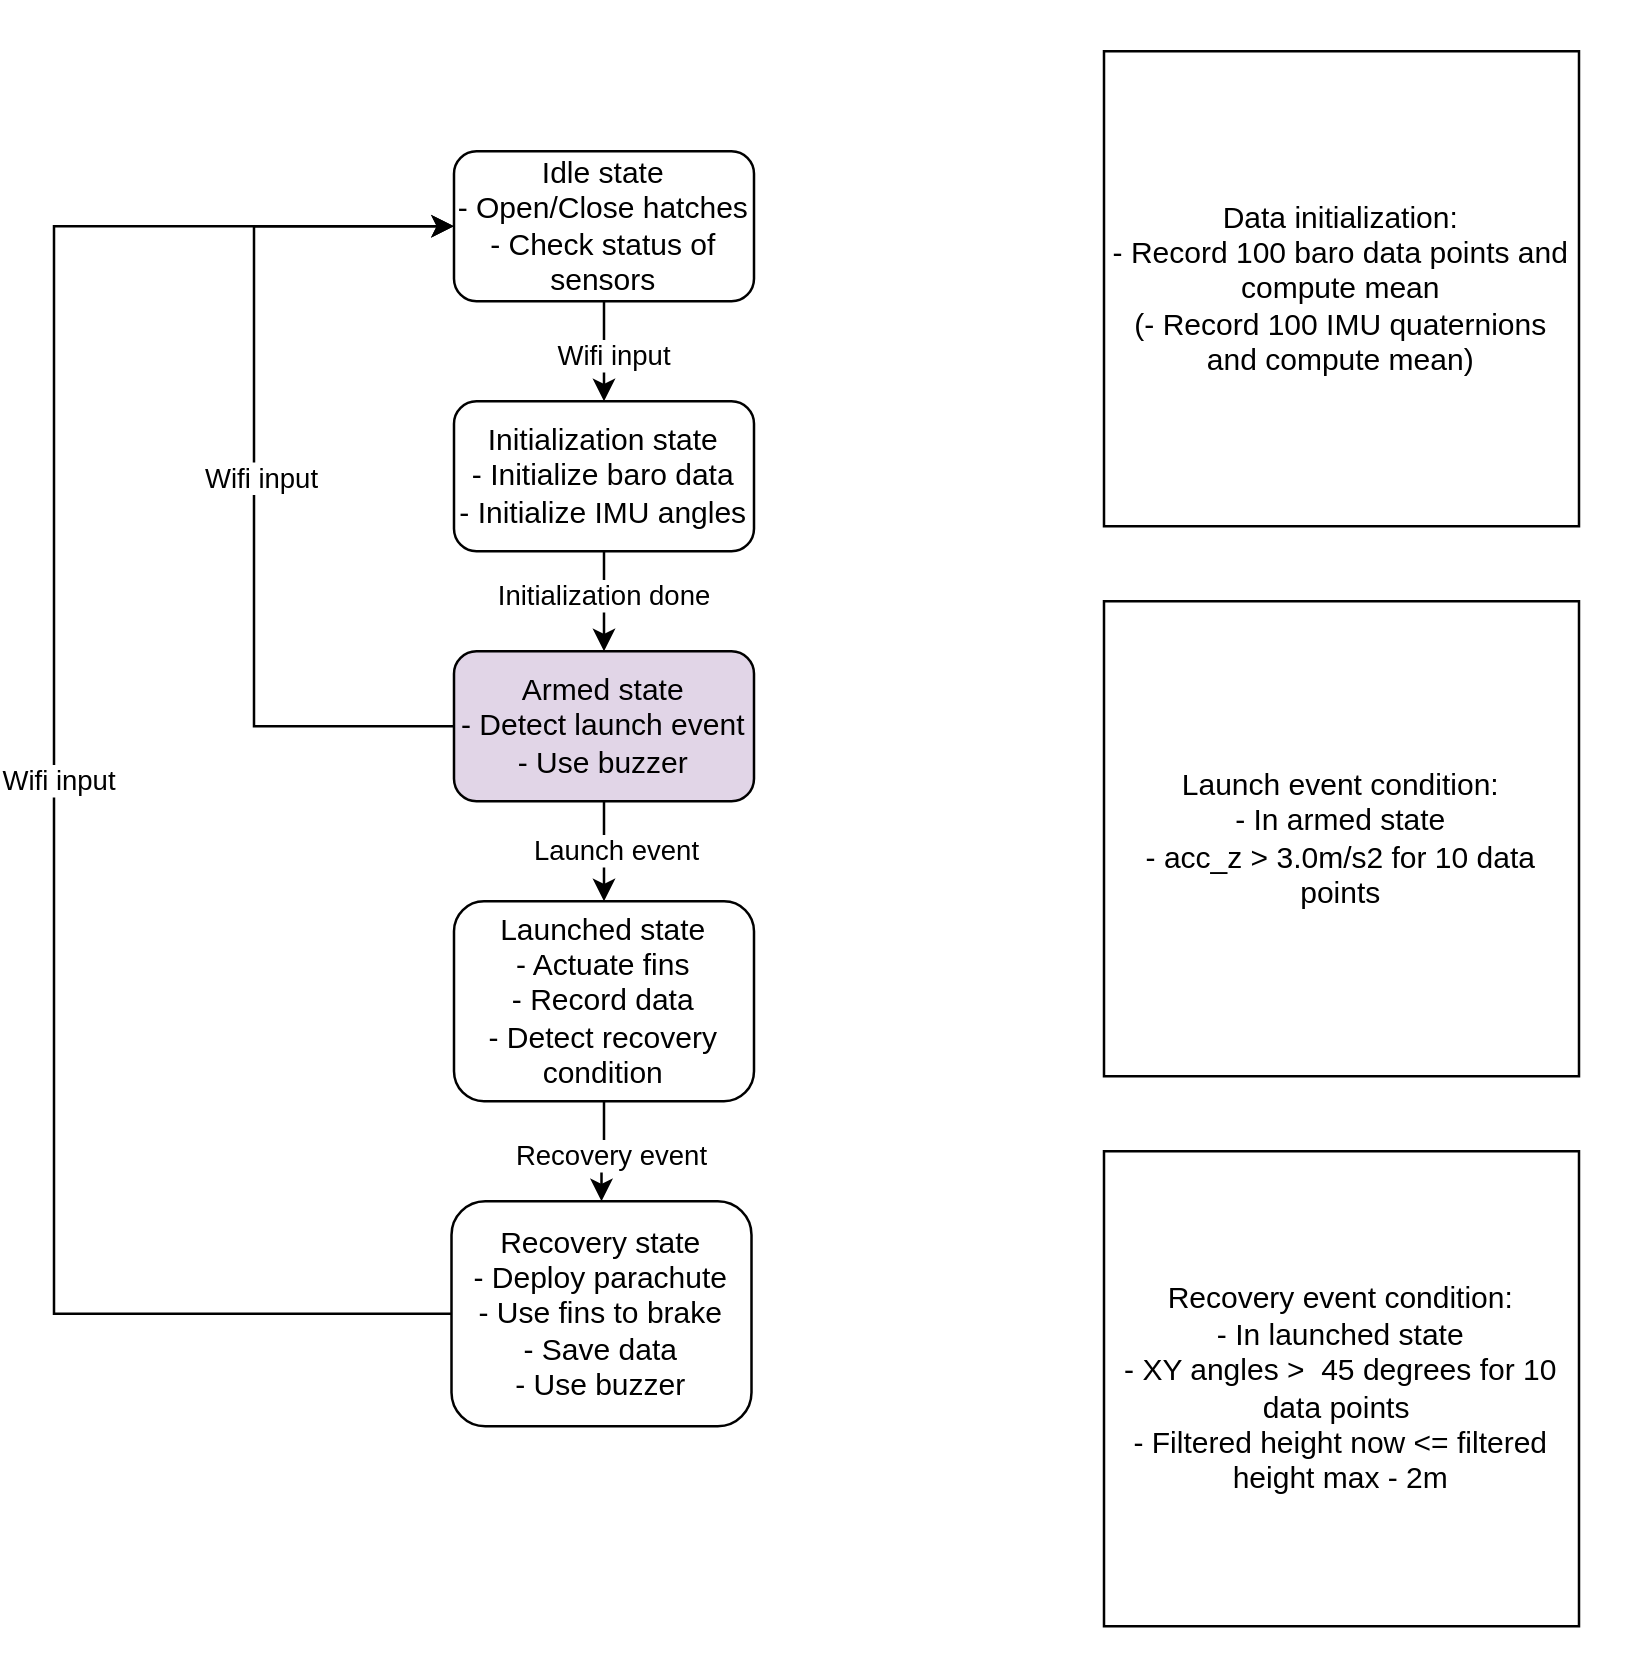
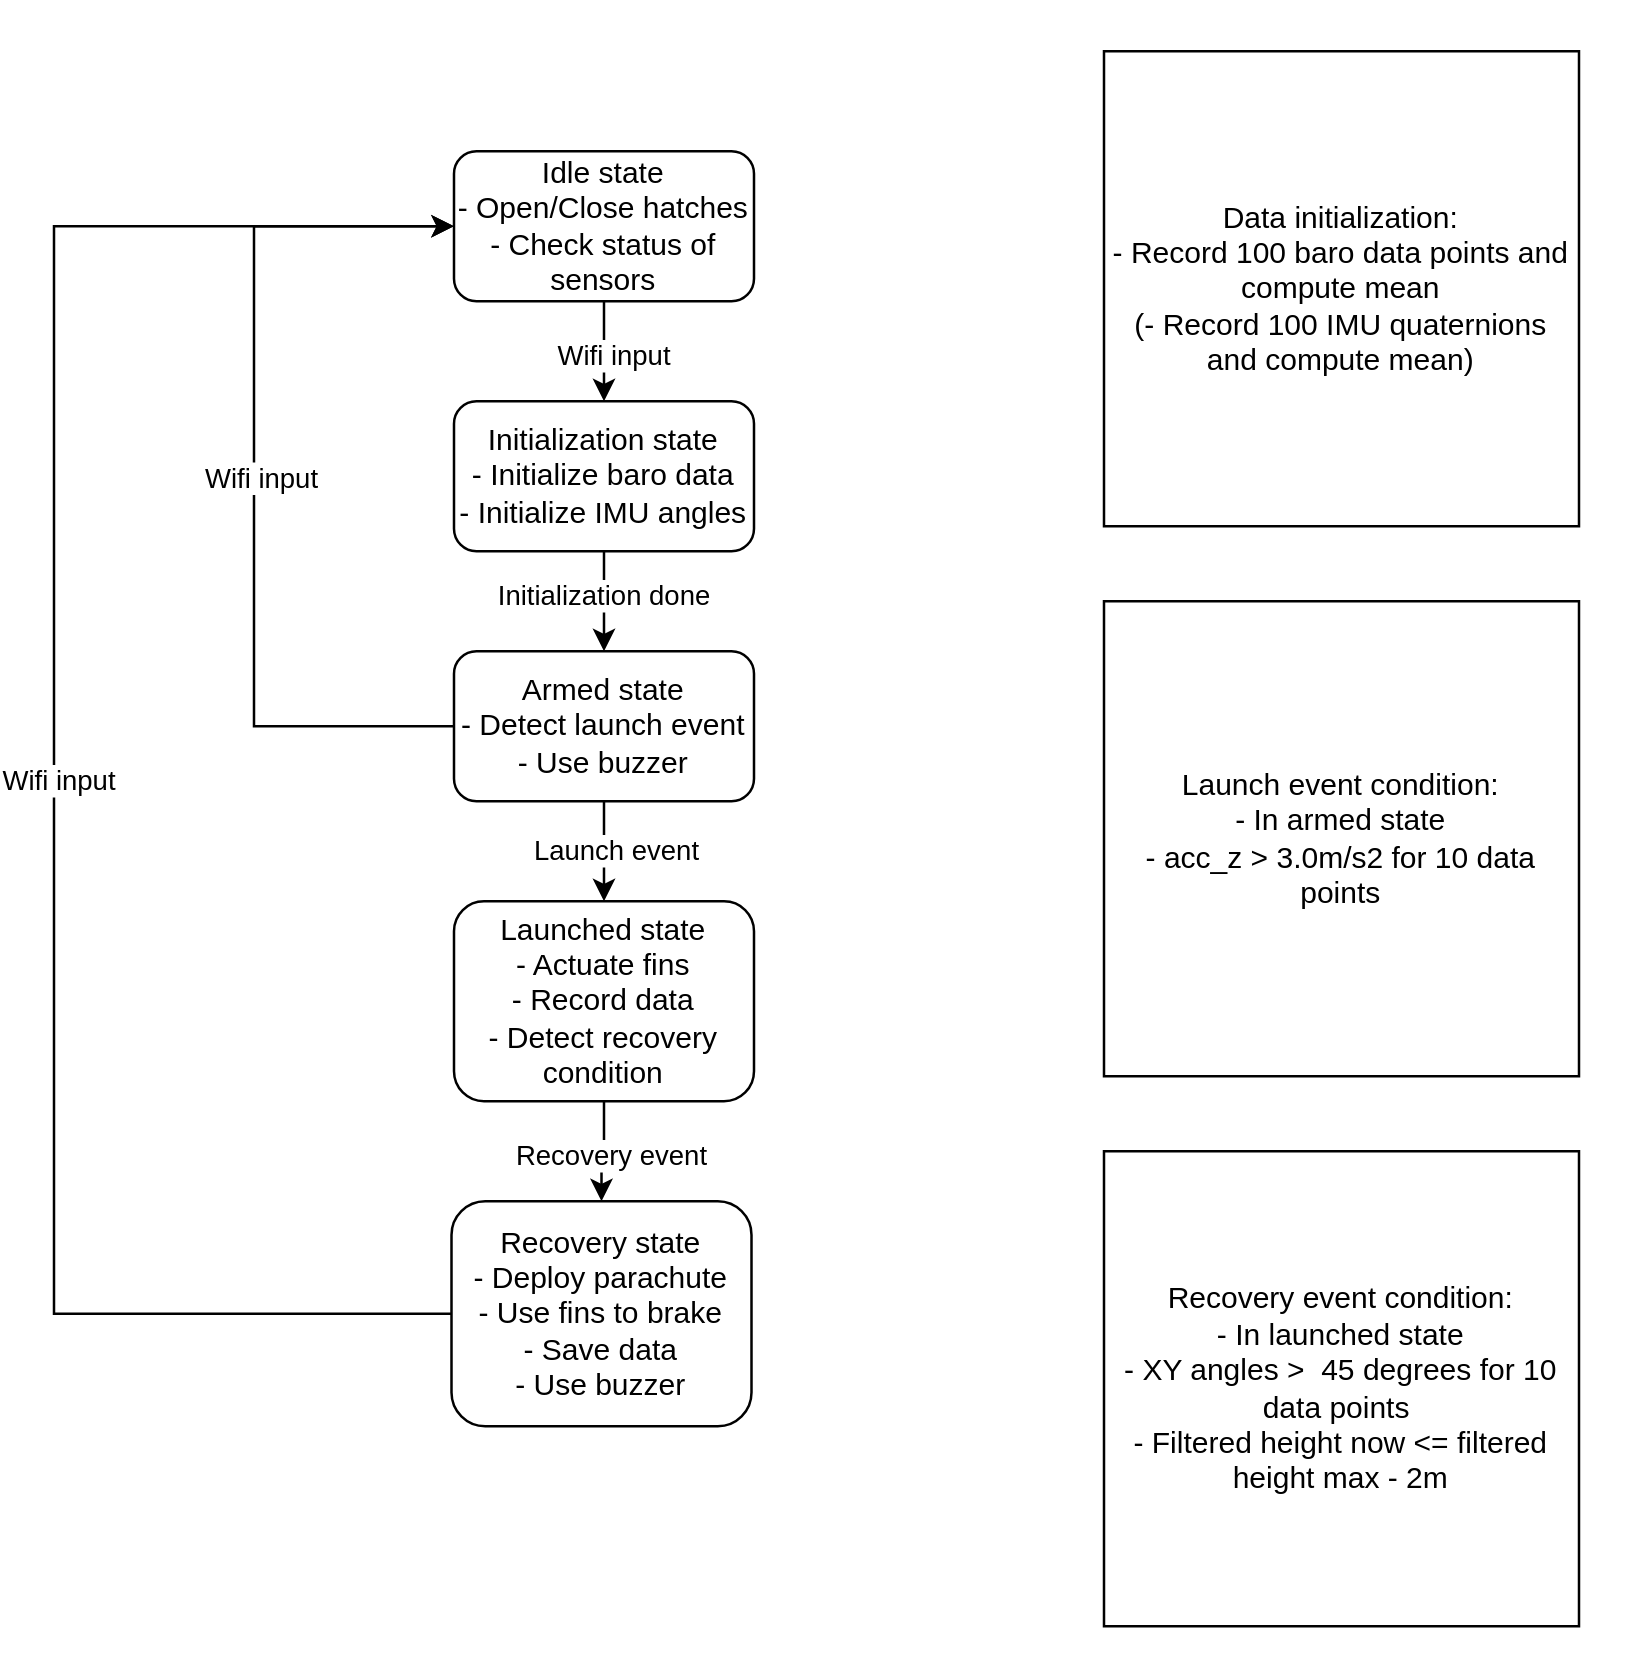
  <mxCell id="0" />
  <mxCell id="1" parent="0" />
  <mxCell id="2" style="edgeStyle=orthogonalEdgeStyle;rounded=0;orthogonalLoop=1;jettySize=auto;html=1;exitX=0.5;exitY=1;exitDx=0;exitDy=0;" parent="1" source="4" target="19" edge="1"><mxGeometry relative="1" as="geometry" /></mxCell>
  <mxCell id="3" value="Wifi input" style="edgeLabel;html=1;align=center;verticalAlign=middle;resizable=0;points=[];" parent="2" vertex="1" connectable="0"><mxGeometry x="0.064" y="3" relative="1" as="geometry"><mxPoint as="offset" /></mxGeometry></mxCell>
  <mxCell id="4" value="Idle state&lt;div&gt;- Open/Close hatches&lt;/div&gt;&lt;div&gt;- Check status of sensors&lt;/div&gt;" style="rounded=1;whiteSpace=wrap;html=1;" parent="1" vertex="1"><mxGeometry x="180" y="60" width="120" height="60" as="geometry" /></mxCell>
  <mxCell id="5" style="edgeStyle=orthogonalEdgeStyle;rounded=0;orthogonalLoop=1;jettySize=auto;html=1;exitX=0.5;exitY=1;exitDx=0;exitDy=0;" parent="1" source="9" target="12" edge="1"><mxGeometry relative="1" as="geometry" /></mxCell>
  <mxCell id="6" value="Launch event" style="edgeLabel;html=1;align=center;verticalAlign=middle;resizable=0;points=[];" parent="5" vertex="1" connectable="0"><mxGeometry x="-0.061" y="4" relative="1" as="geometry"><mxPoint as="offset" /></mxGeometry></mxCell>
  <mxCell id="7" style="edgeStyle=orthogonalEdgeStyle;rounded=0;orthogonalLoop=1;jettySize=auto;html=1;entryX=0;entryY=0.5;entryDx=0;entryDy=0;exitX=0;exitY=0.5;exitDx=0;exitDy=0;" parent="1" source="9" target="4" edge="1"><mxGeometry relative="1" as="geometry"><mxPoint x="160" y="260" as="sourcePoint" /><mxPoint x="100" y="90" as="targetPoint" /><Array as="points"><mxPoint x="100" y="290" /><mxPoint x="100" y="90" /></Array></mxGeometry></mxCell>
  <mxCell id="8" value="Wifi input" style="edgeLabel;html=1;align=center;verticalAlign=middle;resizable=0;points=[];" parent="7" vertex="1" connectable="0"><mxGeometry x="0.002" y="-2" relative="1" as="geometry"><mxPoint as="offset" /></mxGeometry></mxCell>
- <mxCell id="9" value="Armed state&lt;div&gt;- Detect launch event&lt;/div&gt;&lt;div&gt;- Use buzzer&lt;/div&gt;" style="rounded=1;whiteSpace=wrap;html=1;fillColor=#e1d5e7;" parent="1" vertex="1"><mxGeometry x="180" y="260" width="120" height="60" as="geometry" /></mxCell>
+ <mxCell id="9" value="Armed state&lt;div&gt;- Detect launch event&lt;/div&gt;&lt;div&gt;- Use buzzer&lt;/div&gt;" style="rounded=1;whiteSpace=wrap;html=1;" parent="1" vertex="1"><mxGeometry x="180" y="260" width="120" height="60" as="geometry" /></mxCell>
  <mxCell id="10" style="edgeStyle=orthogonalEdgeStyle;rounded=0;orthogonalLoop=1;jettySize=auto;html=1;exitX=0.5;exitY=1;exitDx=0;exitDy=0;entryX=0.5;entryY=0;entryDx=0;entryDy=0;" parent="1" source="12" target="15" edge="1"><mxGeometry relative="1" as="geometry" /></mxCell>
  <mxCell id="11" value="Recovery event" style="edgeLabel;html=1;align=center;verticalAlign=middle;resizable=0;points=[];" parent="10" vertex="1" connectable="0"><mxGeometry x="-0.024" y="3" relative="1" as="geometry"><mxPoint x="2" y="-2" as="offset" /></mxGeometry></mxCell>
  <mxCell id="12" value="Launched state&lt;div&gt;- Actuate fins&lt;/div&gt;&lt;div&gt;- Record data&lt;/div&gt;&lt;div&gt;- Detect recovery condition&lt;/div&gt;" style="rounded=1;whiteSpace=wrap;html=1;" parent="1" vertex="1"><mxGeometry x="180" y="360" width="120" height="80" as="geometry" /></mxCell>
  <mxCell id="13" style="edgeStyle=orthogonalEdgeStyle;rounded=0;orthogonalLoop=1;jettySize=auto;html=1;entryX=0;entryY=0.5;entryDx=0;entryDy=0;" parent="1" source="15" target="4" edge="1"><mxGeometry relative="1" as="geometry"><Array as="points"><mxPoint x="20" y="525" /><mxPoint x="20" y="90" /></Array></mxGeometry></mxCell>
  <mxCell id="14" value="Wifi input" style="edgeLabel;html=1;align=center;verticalAlign=middle;resizable=0;points=[];" parent="13" vertex="1" connectable="0"><mxGeometry x="-0.011" y="-1" relative="1" as="geometry"><mxPoint as="offset" /></mxGeometry></mxCell>
  <mxCell id="15" value="Recovery state&lt;div&gt;- Deploy parachute&lt;/div&gt;&lt;div&gt;- Use fins to brake&lt;/div&gt;&lt;div&gt;- Save data&lt;/div&gt;&lt;div&gt;- Use buzzer&lt;/div&gt;" style="rounded=1;whiteSpace=wrap;html=1;" parent="1" vertex="1"><mxGeometry x="179" y="480" width="120" height="90" as="geometry" /></mxCell>
  <mxCell id="16" value="Launch event condition:&lt;div&gt;- In armed state&lt;/div&gt;&lt;div&gt;- acc_z &amp;gt; 3.0m/s2 for 10 data points&lt;/div&gt;" style="whiteSpace=wrap;html=1;aspect=fixed;" parent="1" vertex="1"><mxGeometry x="440" y="240" width="190" height="190" as="geometry" /></mxCell>
  <mxCell id="17" style="edgeStyle=orthogonalEdgeStyle;rounded=0;orthogonalLoop=1;jettySize=auto;html=1;exitX=0.5;exitY=1;exitDx=0;exitDy=0;" parent="1" source="19" target="9" edge="1"><mxGeometry relative="1" as="geometry" /></mxCell>
  <mxCell id="18" value="Initialization done" style="edgeLabel;html=1;align=center;verticalAlign=middle;resizable=0;points=[];" parent="17" vertex="1" connectable="0"><mxGeometry x="-0.144" y="-1" relative="1" as="geometry"><mxPoint as="offset" /></mxGeometry></mxCell>
  <mxCell id="19" value="Initialization state&lt;div&gt;- Initialize baro data&lt;/div&gt;&lt;div&gt;- Initialize IMU angles&lt;/div&gt;" style="rounded=1;whiteSpace=wrap;html=1;" parent="1" vertex="1"><mxGeometry x="180" y="160" width="120" height="60" as="geometry" /></mxCell>
  <mxCell id="20" value="Data initialization:&lt;div&gt;- Record 100 baro data points and compute mean&lt;/div&gt;&lt;div&gt;(- Record 100 IMU quaternions and compute mean)&lt;/div&gt;" style="whiteSpace=wrap;html=1;aspect=fixed;" parent="1" vertex="1"><mxGeometry x="440" y="20" width="190" height="190" as="geometry" /></mxCell>
  <mxCell id="21" value="Recovery event condition:&lt;div&gt;- In launched state&lt;/div&gt;&lt;div&gt;- XY angles &amp;gt;&amp;nbsp; 45 degrees for 10 data points&lt;span style=&quot;background-color: transparent; color: light-dark(rgb(0, 0, 0), rgb(255, 255, 255));&quot;&gt;&amp;nbsp;&lt;/span&gt;&lt;/div&gt;&lt;div&gt;&lt;span style=&quot;background-color: transparent; color: light-dark(rgb(0, 0, 0), rgb(255, 255, 255));&quot;&gt;- Filtered height now &amp;lt;= filtered height max - 2m&lt;/span&gt;&lt;/div&gt;" style="whiteSpace=wrap;html=1;aspect=fixed;" parent="1" vertex="1"><mxGeometry x="440" y="460" width="190" height="190" as="geometry" /></mxCell>
